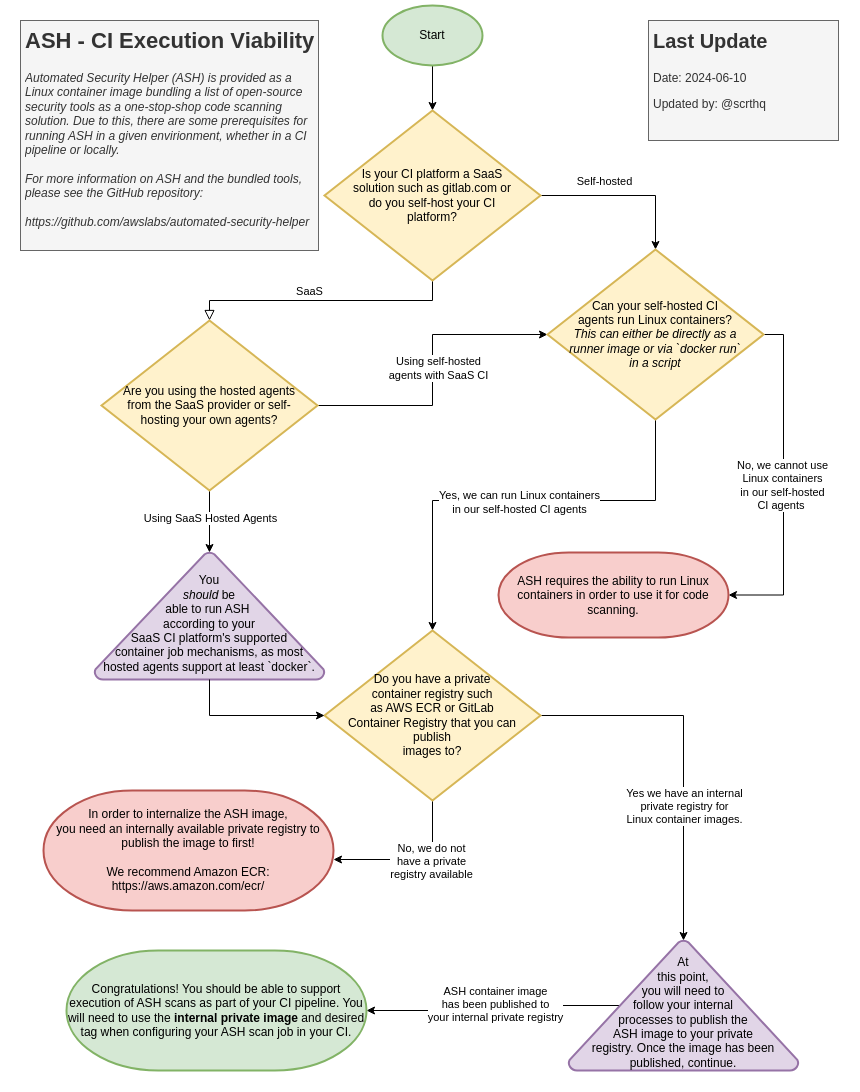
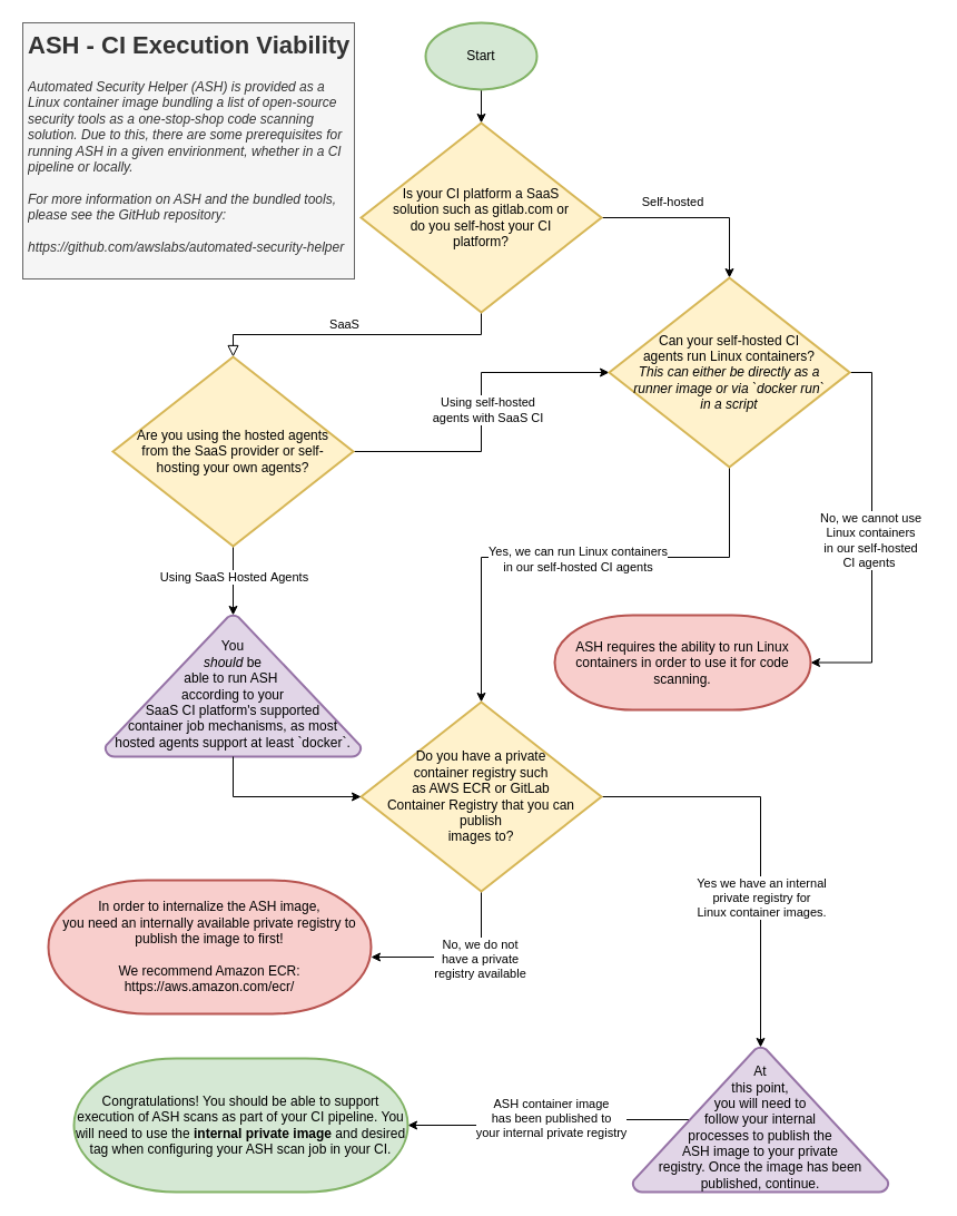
  <mxCell id="0" />
  <mxCell id="1" parent="0" />
  <mxCell id="2" value="" style="rounded=0;html=1;jettySize=auto;orthogonalLoop=1;fontSize=11;endArrow=block;endFill=0;endSize=8;strokeWidth=1;shadow=0;labelBackgroundColor=none;edgeStyle=orthogonalEdgeStyle;entryX=0.5;entryY=0;entryDx=0;entryDy=0;exitX=0.5;exitY=1;exitDx=0;exitDy=0;exitPerimeter=0;entryPerimeter=0;" parent="1" source="31" target="10" edge="1"><mxGeometry relative="1" as="geometry"><mxPoint x="312" y="238" as="sourcePoint" /><mxPoint x="218" y="328" as="targetPoint" /></mxGeometry></mxCell>
  <mxCell id="3" value="SaaS" style="edgeLabel;html=1;align=center;verticalAlign=middle;resizable=0;points=[];" parent="2" vertex="1" connectable="0"><mxGeometry x="-0.232" y="2" relative="1" as="geometry"><mxPoint x="-43" y="-12" as="offset" /></mxGeometry></mxCell>
  <mxCell id="4" style="edgeStyle=orthogonalEdgeStyle;rounded=0;orthogonalLoop=1;jettySize=auto;html=1;entryX=0.5;entryY=0;entryDx=0;entryDy=0;entryPerimeter=0;" parent="1" source="31" target="15" edge="1"><mxGeometry relative="1" as="geometry" /></mxCell>
  <mxCell id="5" value="Self-hosted" style="edgeLabel;html=1;align=center;verticalAlign=middle;resizable=0;points=[];" parent="4" vertex="1" connectable="0"><mxGeometry x="-0.716" y="2" relative="1" as="geometry"><mxPoint x="39" y="-13" as="offset" /></mxGeometry></mxCell>
  <mxCell id="6" value="" style="edgeStyle=orthogonalEdgeStyle;rounded=0;orthogonalLoop=1;jettySize=auto;html=1;exitX=0.5;exitY=1;exitDx=0;exitDy=0;exitPerimeter=0;entryX=0.5;entryY=0;entryDx=0;entryDy=0;entryPerimeter=0;" parent="1" source="10" target="18" edge="1"><mxGeometry relative="1" as="geometry"><mxPoint x="209" y="568" as="targetPoint" /></mxGeometry></mxCell>
  <mxCell id="7" value="Using SaaS&amp;nbsp;Hosted&amp;nbsp;Agents" style="edgeLabel;html=1;align=center;verticalAlign=middle;resizable=0;points=[];" parent="6" vertex="1" connectable="0"><mxGeometry x="-0.04" relative="1" as="geometry"><mxPoint y="-3" as="offset" /></mxGeometry></mxCell>
  <mxCell id="8" style="edgeStyle=orthogonalEdgeStyle;rounded=0;orthogonalLoop=1;jettySize=auto;html=1;entryX=0;entryY=0.5;entryDx=0;entryDy=0;entryPerimeter=0;exitX=1;exitY=0.5;exitDx=0;exitDy=0;exitPerimeter=0;" parent="1" source="10" target="15" edge="1"><mxGeometry relative="1" as="geometry" /></mxCell>
  <mxCell id="9" value="Using self-hosted &lt;br&gt;agents with SaaS CI" style="edgeLabel;html=1;align=center;verticalAlign=middle;resizable=0;points=[];" parent="8" vertex="1" connectable="0"><mxGeometry x="-0.281" y="2" relative="1" as="geometry"><mxPoint x="12" y="-36" as="offset" /></mxGeometry></mxCell>
  <mxCell id="10" value="Are you using the hosted agents from the SaaS provider or self-hosting your own agents?" style="strokeWidth=2;html=1;shape=mxgraph.flowchart.decision;whiteSpace=wrap;spacingLeft=20;spacingRight=20;fillColor=#fff2cc;strokeColor=#d6b656;" parent="1" vertex="1"><mxGeometry x="101" y="320" width="216" height="170" as="geometry" /></mxCell>
  <mxCell id="11" style="edgeStyle=orthogonalEdgeStyle;rounded=0;orthogonalLoop=1;jettySize=auto;html=1;exitX=0.5;exitY=1;exitDx=0;exitDy=0;exitPerimeter=0;entryX=0.5;entryY=0;entryDx=0;entryDy=0;entryPerimeter=0;" parent="1" source="15" target="24" edge="1"><mxGeometry relative="1" as="geometry"><Array as="points"><mxPoint x="655" y="500" /><mxPoint x="432" y="500" /></Array><mxPoint x="432" y="604" as="targetPoint" /></mxGeometry></mxCell>
  <mxCell id="12" value="Yes, we can run Linux containers&lt;br&gt;in our self-hosted CI agents" style="edgeLabel;html=1;align=center;verticalAlign=middle;resizable=0;points=[];" parent="11" vertex="1" connectable="0"><mxGeometry x="-0.057" y="-2" relative="1" as="geometry"><mxPoint x="-13" y="3" as="offset" /></mxGeometry></mxCell>
  <mxCell id="13" style="edgeStyle=orthogonalEdgeStyle;rounded=0;orthogonalLoop=1;jettySize=auto;html=1;exitX=1;exitY=0.5;exitDx=0;exitDy=0;exitPerimeter=0;entryX=1;entryY=0.5;entryDx=0;entryDy=0;entryPerimeter=0;" parent="1" source="15" target="19" edge="1"><mxGeometry relative="1" as="geometry" /></mxCell>
  <mxCell id="14" value="No, we cannot use &lt;br&gt;Linux containers &lt;br&gt;in our self-hosted &lt;br&gt;CI agents&amp;nbsp;" style="edgeLabel;html=1;align=center;verticalAlign=middle;resizable=0;points=[];" parent="13" vertex="1" connectable="0"><mxGeometry x="0.583" y="4" relative="1" as="geometry"><mxPoint x="-6" y="-96" as="offset" /></mxGeometry></mxCell>
  <mxCell id="15" value="Can your self-hosted CI &lt;br&gt;agents run Linux containers? &lt;i&gt;This can either be directly as a runner image or via `docker run` in a script&lt;/i&gt;" style="strokeWidth=2;html=1;shape=mxgraph.flowchart.decision;whiteSpace=wrap;spacingLeft=20;spacingRight=20;fillColor=#fff2cc;strokeColor=#d6b656;" parent="1" vertex="1"><mxGeometry x="547" y="249" width="216" height="170" as="geometry" /></mxCell>
  <mxCell id="16" value="" style="edgeStyle=orthogonalEdgeStyle;rounded=0;orthogonalLoop=1;jettySize=auto;html=1;" parent="1" source="17" target="31" edge="1"><mxGeometry relative="1" as="geometry" /></mxCell>
- <mxCell id="17" value="Start" style="strokeWidth=2;html=1;shape=mxgraph.flowchart.start_1;whiteSpace=wrap;fillColor=#d5e8d4;strokeColor=#82b366;" parent="1" vertex="1"><mxGeometry x="382" y="5" width="100" height="60" as="geometry" /></mxCell>
+ <mxCell id="17" value="Start" style="strokeWidth=2;html=1;shape=mxgraph.flowchart.start_1;whiteSpace=wrap;fillColor=#d5e8d4;strokeColor=#82b366;" parent="1" vertex="1"><mxGeometry x="382" y="20" width="100" height="60" as="geometry" /></mxCell>
  <mxCell id="18" value="&lt;br&gt;You &lt;br&gt;&lt;i&gt;should&lt;/i&gt; be &lt;br&gt;able to run ASH&amp;nbsp;&lt;br&gt;according to your &lt;br&gt;SaaS CI platform's&amp;nbsp;supported &lt;br&gt;container job mechanisms, as most&lt;br&gt;hosted agents support at least `docker`." style="strokeWidth=2;html=1;shape=mxgraph.flowchart.extract_or_measurement;whiteSpace=wrap;fillColor=#e1d5e7;strokeColor=#9673a6;" parent="1" vertex="1"><mxGeometry x="94" y="552" width="230" height="127" as="geometry" /></mxCell>
  <mxCell id="19" value="ASH requires the ability to run Linux containers in order to use it for code scanning." style="strokeWidth=2;html=1;shape=mxgraph.flowchart.terminator;whiteSpace=wrap;fillColor=#f8cecc;strokeColor=#b85450;" parent="1" vertex="1"><mxGeometry x="498" y="552" width="230" height="85" as="geometry" /></mxCell>
  <mxCell id="20" style="edgeStyle=orthogonalEdgeStyle;rounded=0;orthogonalLoop=1;jettySize=auto;html=1;exitX=0.5;exitY=1;exitDx=0;exitDy=0;exitPerimeter=0;entryX=1;entryY=0.575;entryDx=0;entryDy=0;entryPerimeter=0;" parent="1" source="24" target="25" edge="1"><mxGeometry relative="1" as="geometry" /></mxCell>
  <mxCell id="21" value="No, we do not &lt;br&gt;have a private&lt;br&gt;registry available" style="edgeLabel;html=1;align=center;verticalAlign=middle;resizable=0;points=[];" parent="20" vertex="1" connectable="0"><mxGeometry x="-0.375" y="-2" relative="1" as="geometry"><mxPoint y="11" as="offset" /></mxGeometry></mxCell>
  <mxCell id="22" value="" style="edgeStyle=orthogonalEdgeStyle;rounded=0;orthogonalLoop=1;jettySize=auto;html=1;entryX=0.5;entryY=0;entryDx=0;entryDy=0;entryPerimeter=0;exitX=1;exitY=0.5;exitDx=0;exitDy=0;exitPerimeter=0;" parent="1" source="24" target="28" edge="1"><mxGeometry relative="1" as="geometry"><mxPoint x="655" y="1100" as="targetPoint" /></mxGeometry></mxCell>
  <mxCell id="23" value="Yes we have an internal &lt;br&gt;private registry for &lt;br&gt;Linux container images." style="edgeLabel;html=1;align=center;verticalAlign=middle;resizable=0;points=[];" parent="22" vertex="1" connectable="0"><mxGeometry x="-0.042" y="1" relative="1" as="geometry"><mxPoint x="-1" y="57" as="offset" /></mxGeometry></mxCell>
  <mxCell id="24" value="Do you have a private &lt;br&gt;container registry such &lt;br&gt;as AWS ECR or GitLab Container Registry that you can publish &lt;br&gt;images to?" style="strokeWidth=2;html=1;shape=mxgraph.flowchart.decision;whiteSpace=wrap;spacingLeft=20;spacingRight=20;fillColor=#fff2cc;strokeColor=#d6b656;" parent="1" vertex="1"><mxGeometry x="324" y="630" width="216" height="170" as="geometry" /></mxCell>
  <mxCell id="25" value="In order to internalize the ASH image, &lt;br&gt;you need an internally available private registry to publish the image to first!&lt;div&gt;&lt;br&gt;&lt;/div&gt;&lt;div&gt;We recommend Amazon ECR:&lt;/div&gt;&lt;div&gt;https://aws.amazon.com/ecr/&lt;br&gt;&lt;/div&gt;" style="strokeWidth=2;html=1;shape=mxgraph.flowchart.terminator;whiteSpace=wrap;fillColor=#f8cecc;strokeColor=#b85450;" parent="1" vertex="1"><mxGeometry x="43" y="790" width="290" height="120" as="geometry" /></mxCell>
  <mxCell id="26" style="edgeStyle=orthogonalEdgeStyle;rounded=0;orthogonalLoop=1;jettySize=auto;html=1;exitX=0.22;exitY=0.5;exitDx=0;exitDy=0;exitPerimeter=0;entryX=1;entryY=0.5;entryDx=0;entryDy=0;entryPerimeter=0;" parent="1" source="28" target="29" edge="1"><mxGeometry relative="1" as="geometry"><mxPoint x="356" y="1005" as="targetPoint" /></mxGeometry></mxCell>
  <mxCell id="27" value="ASH container image &lt;br&gt;has been published to&lt;br&gt;your internal private registry" style="edgeLabel;html=1;align=center;verticalAlign=middle;resizable=0;points=[];" parent="26" vertex="1" connectable="0"><mxGeometry x="-0.074" y="-2" relative="1" as="geometry"><mxPoint x="-5" as="offset" /></mxGeometry></mxCell>
  <mxCell id="28" value="&lt;br&gt;At &lt;br&gt;this point, &lt;br&gt;you will need to &lt;br&gt;follow your internal &lt;br&gt;processes to publish the &lt;br&gt;ASH image to&amp;nbsp;your private &lt;br&gt;registry.&amp;nbsp;Once the&amp;nbsp;image has been published, continue." style="strokeWidth=2;html=1;shape=mxgraph.flowchart.extract_or_measurement;whiteSpace=wrap;fillColor=#e1d5e7;strokeColor=#9673a6;" parent="1" vertex="1"><mxGeometry x="568" y="940" width="230" height="130" as="geometry" /></mxCell>
  <mxCell id="29" value="Congratulations! You should be able to support execution of ASH scans as part of your CI pipeline. You will need to use the &lt;b&gt;internal private image&lt;/b&gt; and desired tag when configuring your ASH scan job in your CI." style="strokeWidth=2;html=1;shape=mxgraph.flowchart.terminator;whiteSpace=wrap;fillColor=#d5e8d4;strokeColor=#82b366;" parent="1" vertex="1"><mxGeometry x="66" y="950" width="300" height="120" as="geometry" /></mxCell>
  <mxCell id="30" value="&lt;h1&gt;&lt;font style=&quot;font-size: 22px;&quot;&gt;ASH - CI Execution Viability&lt;/font&gt;&lt;/h1&gt;&lt;p&gt;&lt;i style=&quot;border-color: var(--border-color); color: rgb(51, 51, 51);&quot;&gt;Automated Security Helper (ASH) is provided as a Linux container image bundling a list of open-source security tools as a one-stop-shop code scanning solution. Due to this, there are some prerequisites for running ASH in a given envirionment, whether in a CI pipeline or locally.&lt;br style=&quot;border-color: var(--border-color);&quot;&gt;&lt;br style=&quot;border-color: var(--border-color);&quot;&gt;For more information on ASH and the bundled tools, please see the GitHub repository:&amp;nbsp;&lt;br style=&quot;border-color: var(--border-color);&quot;&gt;&lt;br style=&quot;border-color: var(--border-color);&quot;&gt;https://github.com/awslabs/automated-security-helper&lt;/i&gt;&lt;br&gt;&lt;/p&gt;" style="text;html=1;strokeColor=#666666;fillColor=#f5f5f5;spacing=5;spacingTop=-20;whiteSpace=wrap;overflow=hidden;rounded=0;fontColor=#333333;" parent="1" vertex="1"><mxGeometry x="20" y="20" width="298" height="230" as="geometry" /></mxCell>
  <mxCell id="31" value="Is your CI platform a SaaS solution such as gitlab.com or do you self-host your CI platform?" style="strokeWidth=2;html=1;shape=mxgraph.flowchart.decision;whiteSpace=wrap;spacingLeft=20;spacingRight=20;fillColor=#fff2cc;strokeColor=#d6b656;" parent="1" vertex="1"><mxGeometry x="324" y="110" width="216" height="170" as="geometry" /></mxCell>
- <mxCell id="32" value="&lt;h1&gt;&lt;font style=&quot;font-size: 20px;&quot;&gt;Last Update&lt;/font&gt;&lt;/h1&gt;&lt;p&gt;Date: 2024-06-10&lt;/p&gt;&lt;p&gt;Updated by: @scrthq&lt;/p&gt;" style="text;html=1;strokeColor=#666666;fillColor=#f5f5f5;spacing=5;spacingTop=-20;whiteSpace=wrap;overflow=hidden;rounded=0;fontColor=#333333;fontStyle=0" parent="1" vertex="1"><mxGeometry x="648" y="20" width="190" height="120" as="geometry" /></mxCell>
  <mxCell id="33" style="edgeStyle=orthogonalEdgeStyle;rounded=0;orthogonalLoop=1;jettySize=auto;html=1;entryX=0;entryY=0.5;entryDx=0;entryDy=0;entryPerimeter=0;" edge="1" parent="1" source="18" target="24"><mxGeometry relative="1" as="geometry" /></mxCell>
